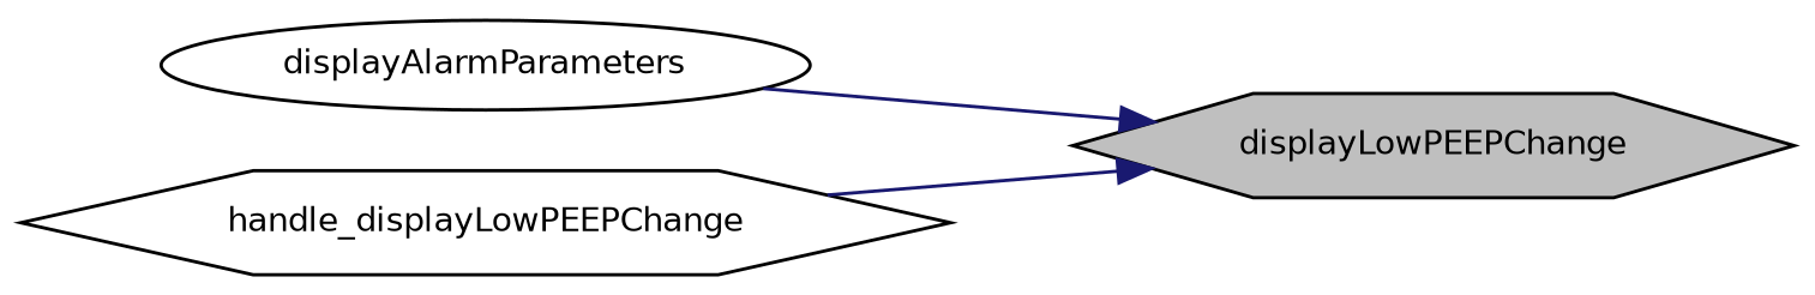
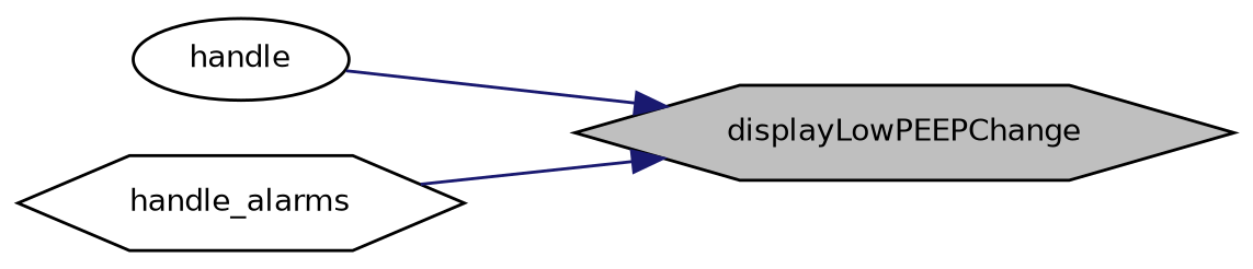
  digraph {
    rankdir=RL
    node [color=black fillcolor=white fontname=Helvetica fontsize=10 shape=hexagon style=filled]
    edge [color=midnightblue dir=back fontname=Helvetica fontsize=10 labelfontname=Helvetica labelfontsize=10 style=solid]
    n1 [fillcolor=grey75 fontcolor=black height=0.2 label=displayLowPEEPChange width=0.4]
-   n2 [height=0.2 label=displayAlarmParameters shape=ellipse width=0.4]
-   n3 [height=0.2 label=handle_displayLowPEEPChange width=0.4]
+   n2 [height=0.2 label=handle shape=ellipse width=0.4]
+   n3 [height=0.2 label=handle_alarms width=0.4]
    n1 -> n2
    n1 -> n3
  }
